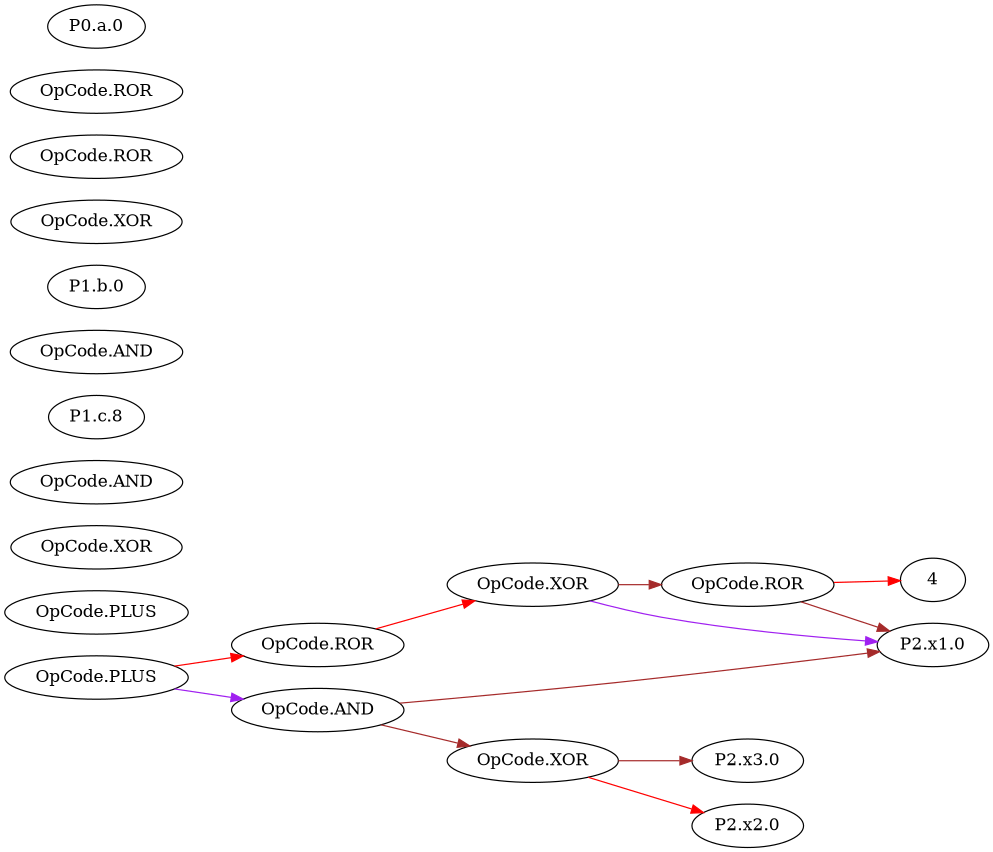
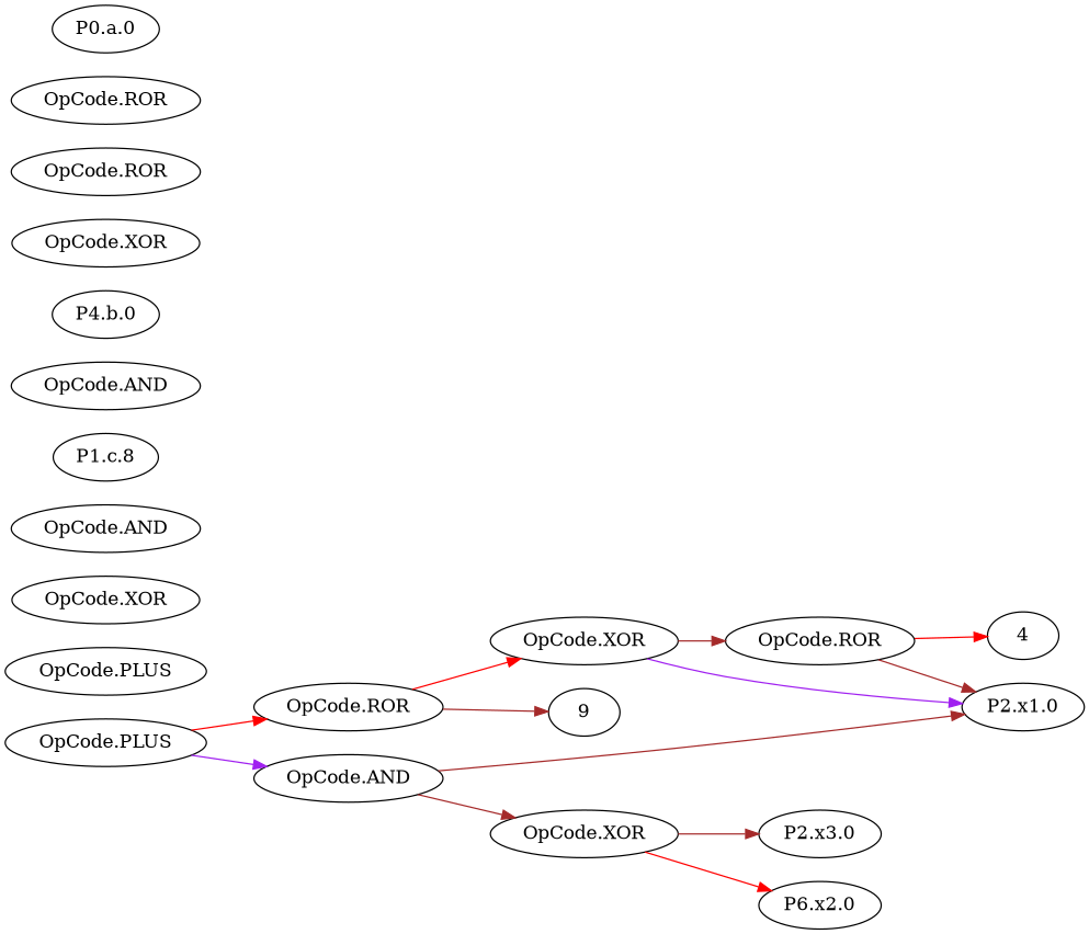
  digraph {
    rankdir=LR
    edge [color=brown]
    n1 [label="OpCode.PLUS"]
    n2 [label="OpCode.ROR"]
    n3 [label="OpCode.AND"]
    n4 [label="OpCode.XOR"]
+   9
    "P2.x1.0"
    n7 [label="OpCode.XOR"]
    n8 [label="OpCode.ROR"]
-   "P2.x2.0"
+   "P2.x2.0" [label="P6.x2.0"]
    "P2.x3.0"
    4
    n12 [label="OpCode.PLUS"]
    n13 [label="OpCode.XOR"]
    n14 [label="OpCode.AND"]
    n15 [label="P1.c.8"]
    n16 [label="OpCode.AND"]
-   "P1.b.0"
+   "P1.b.0" [label="P4.b.0"]
    n18 [label="OpCode.XOR"]
    n19 [label="OpCode.ROR"]
    n20 [label="OpCode.ROR"]
    n21 [label="P0.a.0"]
    n1 -> n2 [color=red]
    n1 -> n3 [color=purple]
    n2 -> n4 [color=red]
+   n2 -> 9
    n3 -> "P2.x1.0"
    n3 -> n7
    n4 -> "P2.x1.0" [color=purple]
    n4 -> n8
    n7 -> "P2.x2.0" [color=red]
    n7 -> "P2.x3.0"
    n8 -> "P2.x1.0"
    n8 -> 4 [color=red]
  }
